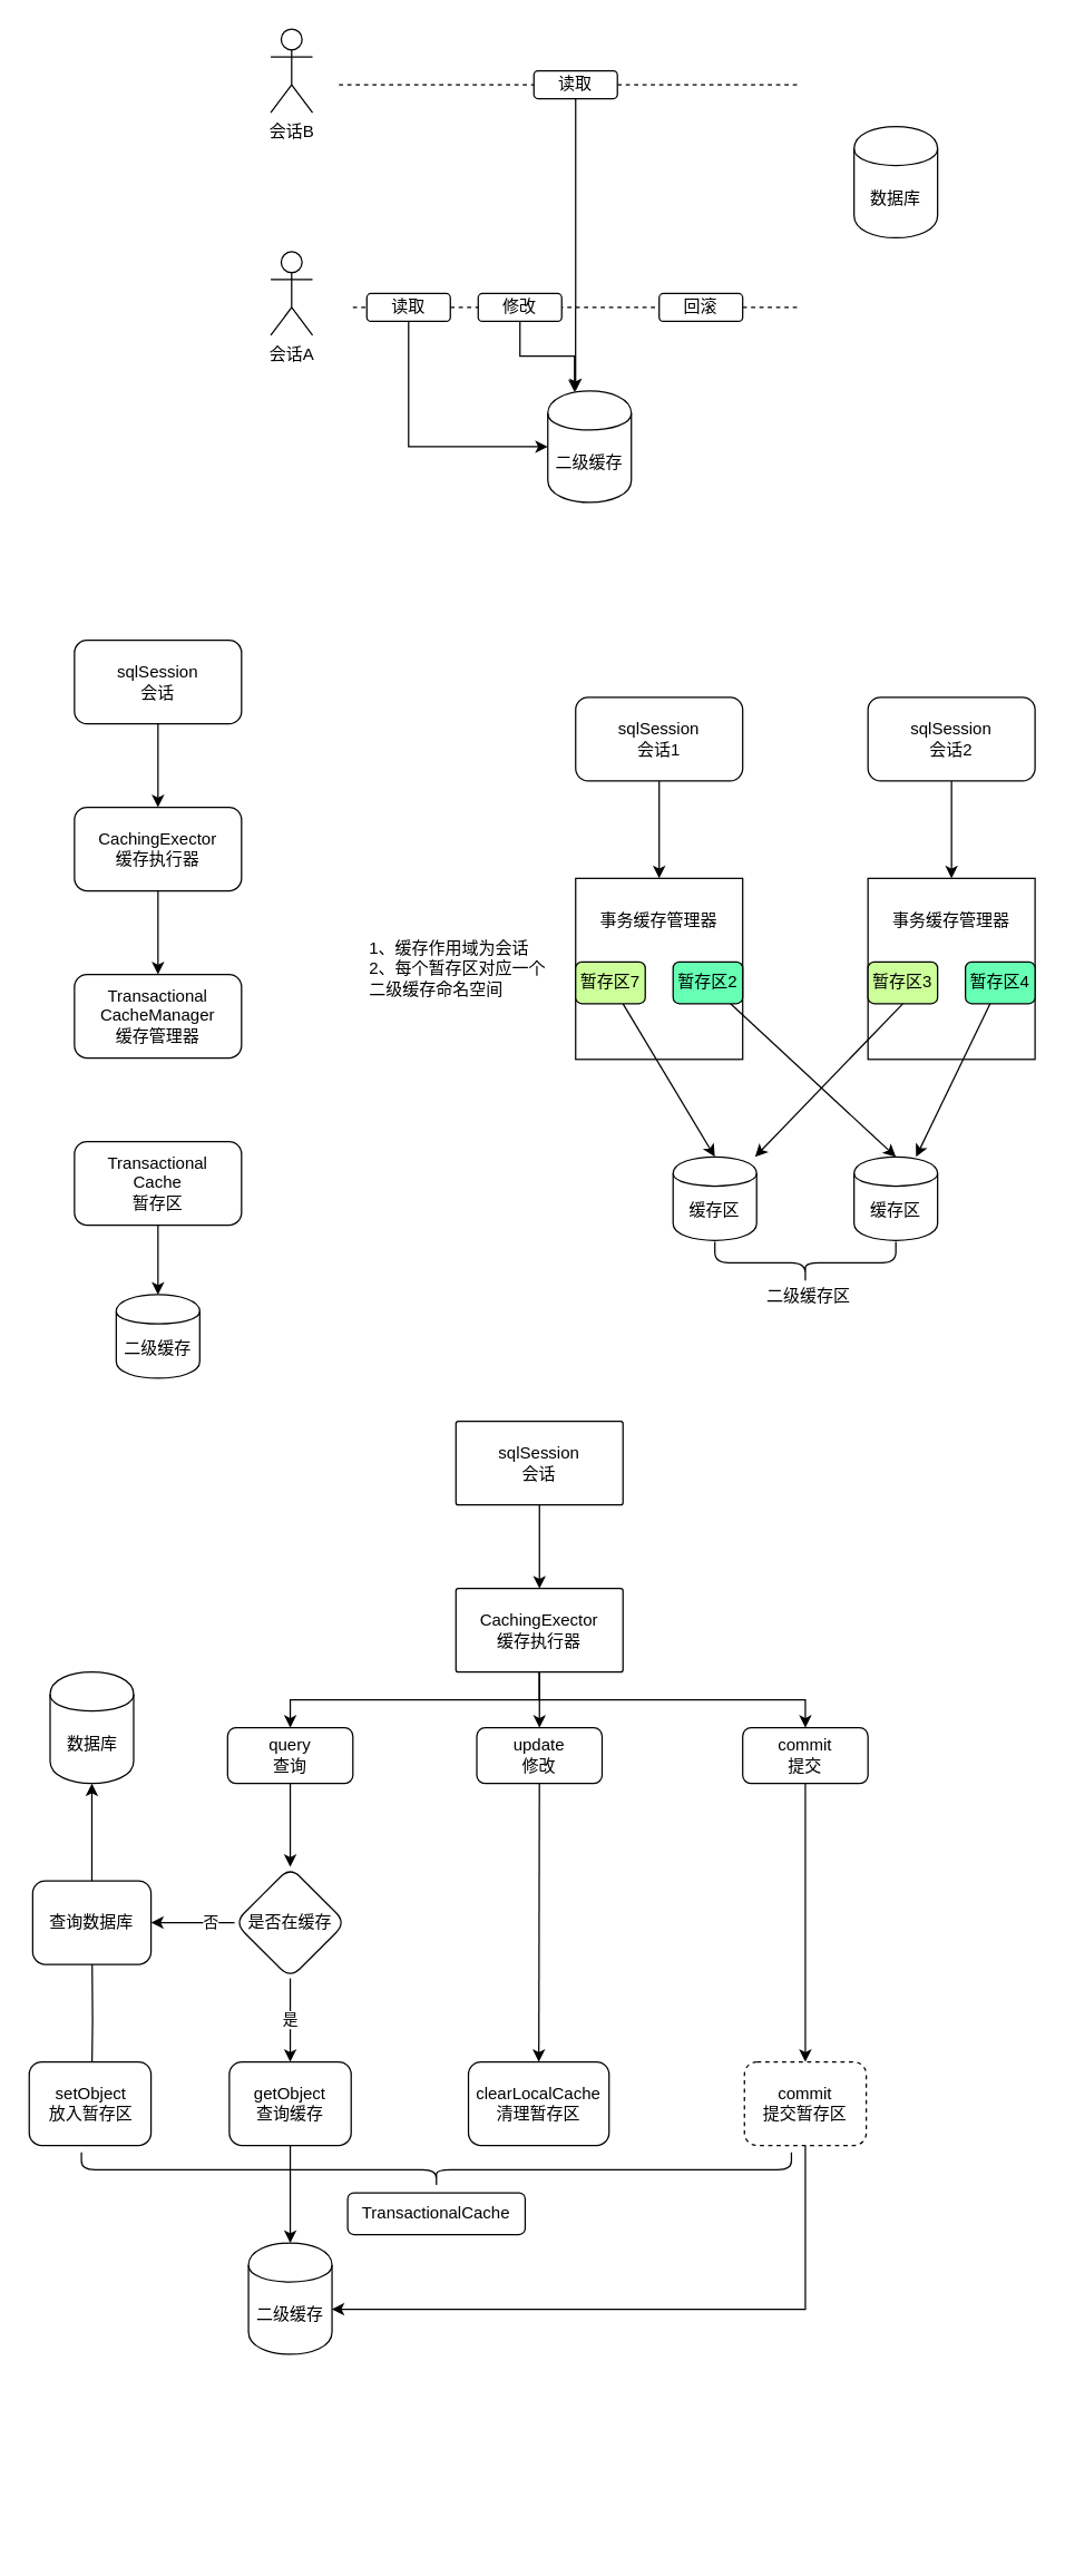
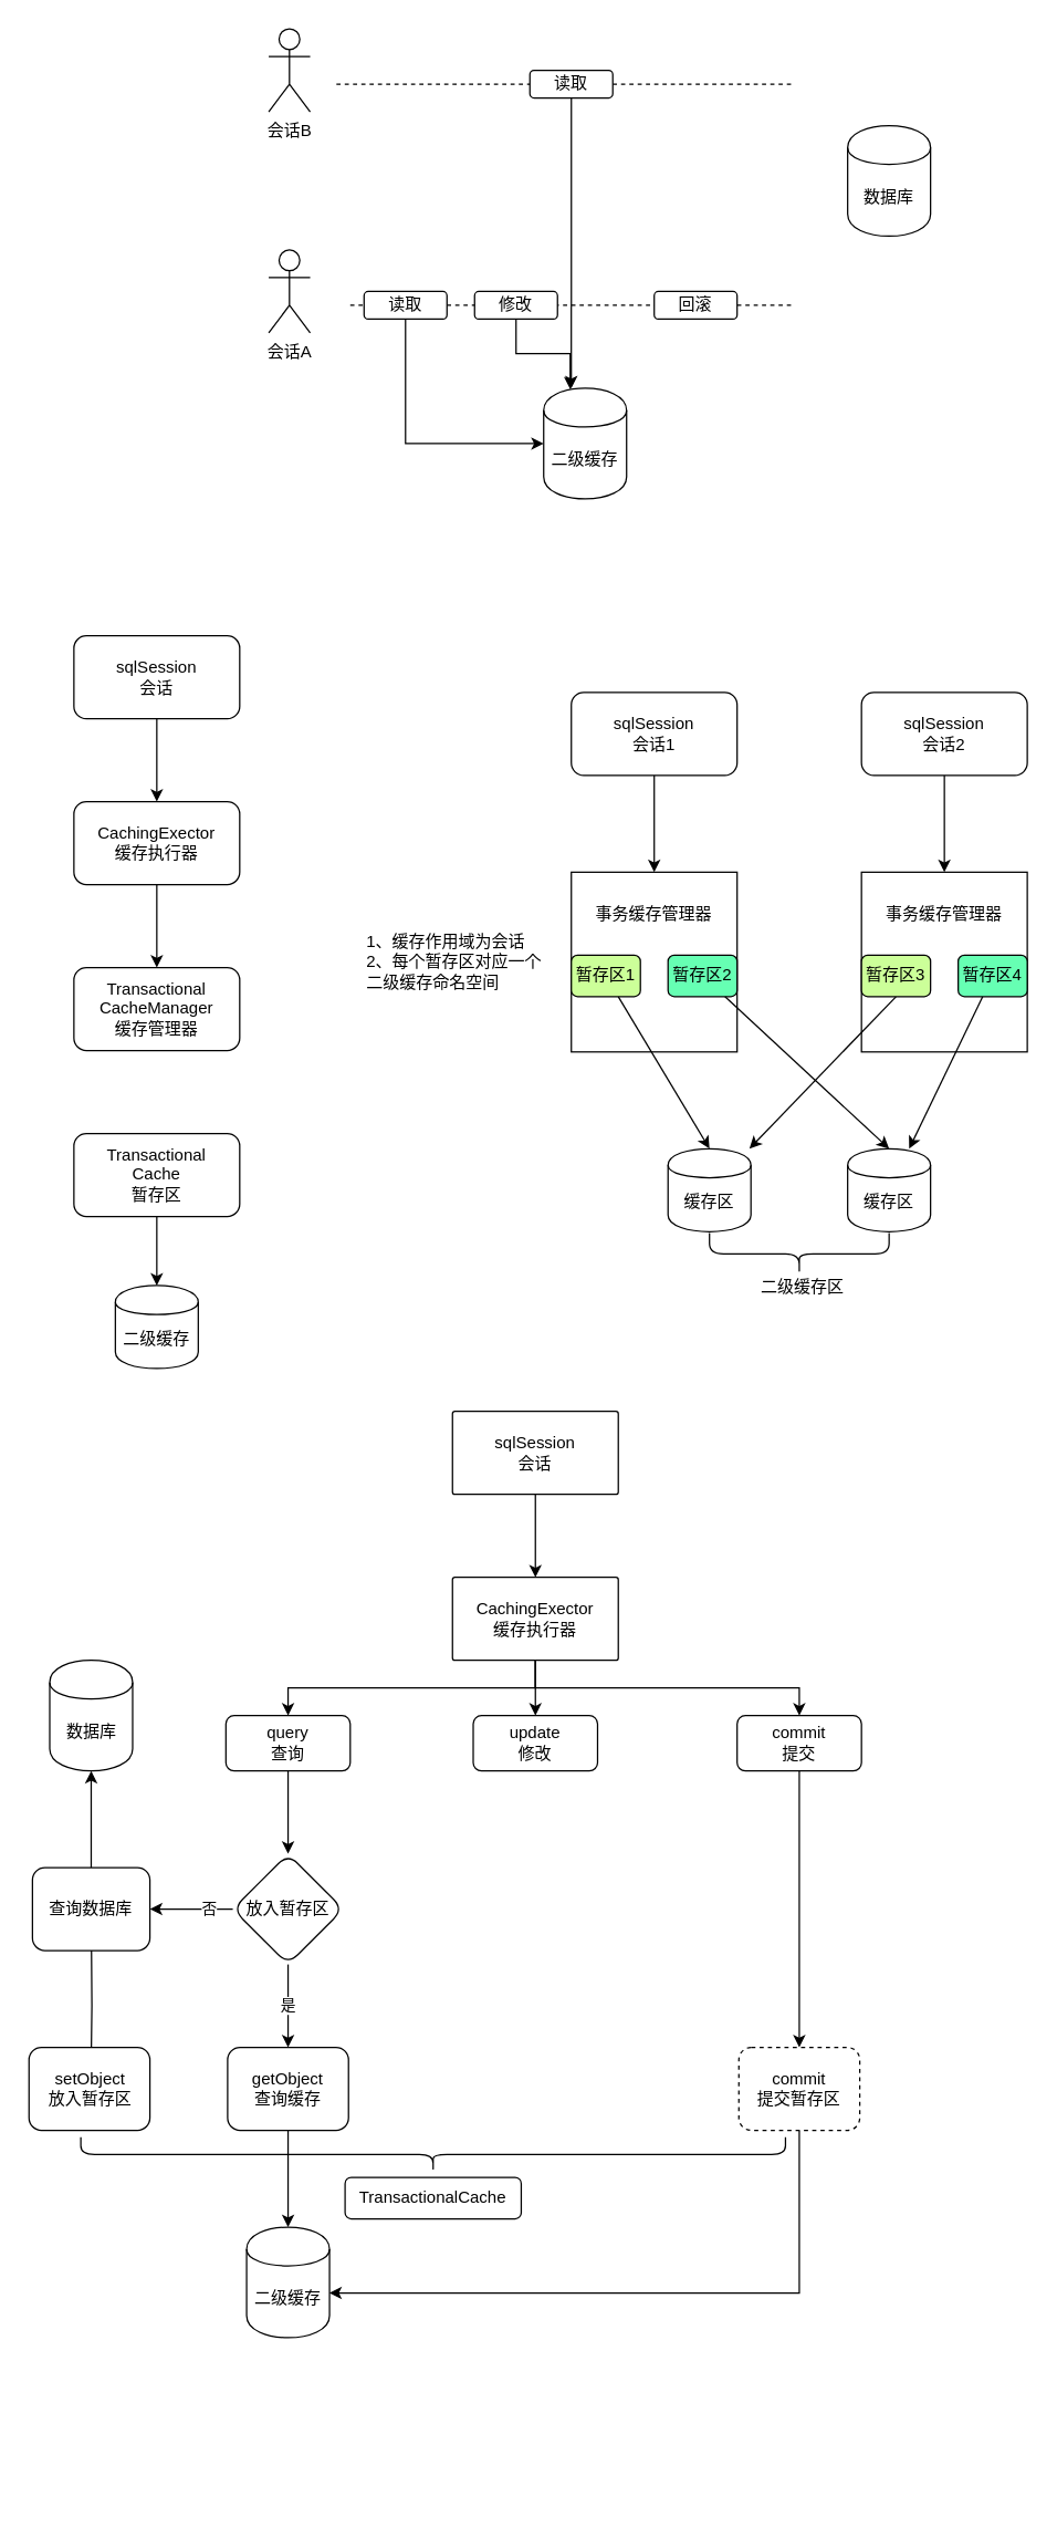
  <mxCell id="0" />
  <mxCell id="1" parent="0" />
  <mxCell id="2" value="会话A" style="shape=umlActor;verticalLabelPosition=bottom;verticalAlign=top;html=1;outlineConnect=0;" vertex="1" parent="1"><mxGeometry x="194" y="180" width="30" height="60" as="geometry" /></mxCell>
  <mxCell id="3" value="会话B" style="shape=umlActor;verticalLabelPosition=bottom;verticalAlign=top;html=1;outlineConnect=0;" vertex="1" parent="1"><mxGeometry x="194" y="20" width="30" height="60" as="geometry" /></mxCell>
  <mxCell id="4" value="" style="endArrow=none;dashed=1;html=1;startArrow=none;" edge="1" parent="1" source="7"><mxGeometry width="50" height="50" relative="1" as="geometry"><mxPoint x="283" y="220" as="sourcePoint" /><mxPoint x="573" y="220" as="targetPoint" /></mxGeometry></mxCell>
  <mxCell id="5" value="" style="endArrow=none;dashed=1;html=1;startArrow=none;" edge="1" parent="1" source="13"><mxGeometry width="50" height="50" relative="1" as="geometry"><mxPoint x="273" y="60" as="sourcePoint" /><mxPoint x="573" y="60" as="targetPoint" /></mxGeometry></mxCell>
  <mxCell id="6" style="edgeStyle=orthogonalEdgeStyle;rounded=0;orthogonalLoop=1;jettySize=auto;html=1;exitX=0.5;exitY=1;exitDx=0;exitDy=0;entryX=0;entryY=0.5;entryDx=0;entryDy=0;" edge="1" parent="1" source="7" target="15"><mxGeometry relative="1" as="geometry" /></mxCell>
  <mxCell id="7" value="读取" style="rounded=1;whiteSpace=wrap;html=1;" vertex="1" parent="1"><mxGeometry x="263" y="210" width="60" height="20" as="geometry" /></mxCell>
  <mxCell id="8" value="" style="endArrow=none;dashed=1;html=1;" edge="1" parent="1" target="7"><mxGeometry width="50" height="50" relative="1" as="geometry"><mxPoint x="253" y="220" as="sourcePoint" /><mxPoint x="543" y="220" as="targetPoint" /></mxGeometry></mxCell>
  <mxCell id="9" style="edgeStyle=orthogonalEdgeStyle;rounded=0;orthogonalLoop=1;jettySize=auto;html=1;exitX=0.5;exitY=1;exitDx=0;exitDy=0;entryX=0.32;entryY=0.01;entryDx=0;entryDy=0;entryPerimeter=0;" edge="1" parent="1" source="10" target="15"><mxGeometry relative="1" as="geometry" /></mxCell>
  <mxCell id="10" value="修改" style="rounded=1;whiteSpace=wrap;html=1;" vertex="1" parent="1"><mxGeometry x="343" y="210" width="60" height="20" as="geometry" /></mxCell>
  <mxCell id="11" value="回滚" style="rounded=1;whiteSpace=wrap;html=1;" vertex="1" parent="1"><mxGeometry x="473" y="210" width="60" height="20" as="geometry" /></mxCell>
  <mxCell id="12" style="edgeStyle=orthogonalEdgeStyle;rounded=0;orthogonalLoop=1;jettySize=auto;html=1;exitX=0.5;exitY=1;exitDx=0;exitDy=0;entryX=0.333;entryY=0;entryDx=0;entryDy=0;entryPerimeter=0;" edge="1" parent="1" source="13" target="15"><mxGeometry relative="1" as="geometry" /></mxCell>
  <mxCell id="13" value="读取" style="rounded=1;whiteSpace=wrap;html=1;" vertex="1" parent="1"><mxGeometry x="383" y="50" width="60" height="20" as="geometry" /></mxCell>
  <mxCell id="14" value="" style="endArrow=none;dashed=1;html=1;" edge="1" parent="1" target="13"><mxGeometry width="50" height="50" relative="1" as="geometry"><mxPoint x="243" y="60" as="sourcePoint" /><mxPoint x="533" y="60" as="targetPoint" /></mxGeometry></mxCell>
  <mxCell id="15" value="二级缓存" style="shape=cylinder;whiteSpace=wrap;html=1;boundedLbl=1;backgroundOutline=1;rounded=1;" vertex="1" parent="1"><mxGeometry x="393" y="280" width="60" height="80" as="geometry" /></mxCell>
  <mxCell id="16" value="数据库" style="shape=cylinder;whiteSpace=wrap;html=1;boundedLbl=1;backgroundOutline=1;rounded=1;" vertex="1" parent="1"><mxGeometry x="613" y="90" width="60" height="80" as="geometry" /></mxCell>
  <mxCell id="17" value="" style="edgeStyle=orthogonalEdgeStyle;rounded=0;orthogonalLoop=1;jettySize=auto;html=1;" edge="1" parent="1" source="18" target="20"><mxGeometry relative="1" as="geometry" /></mxCell>
  <mxCell id="18" value="sqlSession&lt;br&gt;会话" style="rounded=1;whiteSpace=wrap;html=1;" vertex="1" parent="1"><mxGeometry x="53" y="459" width="120" height="60" as="geometry" /></mxCell>
  <mxCell id="19" value="" style="edgeStyle=orthogonalEdgeStyle;rounded=0;orthogonalLoop=1;jettySize=auto;html=1;" edge="1" parent="1" source="20" target="21"><mxGeometry relative="1" as="geometry" /></mxCell>
  <mxCell id="20" value="CachingExector&lt;br&gt;缓存执行器" style="whiteSpace=wrap;html=1;rounded=1;" vertex="1" parent="1"><mxGeometry x="53" y="579" width="120" height="60" as="geometry" /></mxCell>
  <mxCell id="21" value="Transactional&lt;br&gt;CacheManager&lt;br&gt;缓存管理器" style="whiteSpace=wrap;html=1;rounded=1;" vertex="1" parent="1"><mxGeometry x="53" y="699" width="120" height="60" as="geometry" /></mxCell>
  <mxCell id="22" value="" style="edgeStyle=orthogonalEdgeStyle;rounded=0;orthogonalLoop=1;jettySize=auto;html=1;" edge="1" parent="1" source="23" target="24"><mxGeometry relative="1" as="geometry" /></mxCell>
  <mxCell id="23" value="Transactional&lt;br&gt;Cache&lt;br&gt;暂存区" style="whiteSpace=wrap;html=1;rounded=1;" vertex="1" parent="1"><mxGeometry x="53" y="819" width="120" height="60" as="geometry" /></mxCell>
  <mxCell id="24" value="二级缓存" style="shape=cylinder;whiteSpace=wrap;html=1;boundedLbl=1;backgroundOutline=1;rounded=1;" vertex="1" parent="1"><mxGeometry x="83" y="929" width="60" height="60" as="geometry" /></mxCell>
  <mxCell id="25" style="edgeStyle=none;rounded=0;orthogonalLoop=1;jettySize=auto;html=1;entryX=0.5;entryY=0;entryDx=0;entryDy=0;" edge="1" parent="1" source="26" target="29"><mxGeometry relative="1" as="geometry" /></mxCell>
  <mxCell id="26" value="sqlSession&lt;br&gt;会话1" style="rounded=1;whiteSpace=wrap;html=1;" vertex="1" parent="1"><mxGeometry x="413" y="500" width="120" height="60" as="geometry" /></mxCell>
  <mxCell id="27" style="edgeStyle=none;rounded=0;orthogonalLoop=1;jettySize=auto;html=1;entryX=0.5;entryY=0;entryDx=0;entryDy=0;" edge="1" parent="1" source="28" target="34"><mxGeometry relative="1" as="geometry" /></mxCell>
  <mxCell id="28" value="sqlSession&lt;br&gt;会话2" style="rounded=1;whiteSpace=wrap;html=1;" vertex="1" parent="1"><mxGeometry x="623" y="500" width="120" height="60" as="geometry" /></mxCell>
  <mxCell id="29" value="&lt;div&gt;&lt;span&gt;事务缓存管理器&lt;/span&gt;&lt;/div&gt;" style="rounded=0;whiteSpace=wrap;html=1;align=center;horizontal=1;spacingTop=-69;" vertex="1" parent="1"><mxGeometry x="413" y="630" width="120" height="130" as="geometry" /></mxCell>
  <mxCell id="30" style="rounded=0;orthogonalLoop=1;jettySize=auto;html=1;entryX=0.5;entryY=0;entryDx=0;entryDy=0;" edge="1" parent="1" source="31" target="39"><mxGeometry relative="1" as="geometry" /></mxCell>
- <mxCell id="31" value="暂存区7" style="whiteSpace=wrap;html=1;rounded=1;fillColor=#CCFF99;" vertex="1" parent="1"><mxGeometry x="413" y="690" width="50" height="30" as="geometry" /></mxCell>
+ <mxCell id="31" value="暂存区1" style="whiteSpace=wrap;html=1;rounded=1;fillColor=#CCFF99;" vertex="1" parent="1"><mxGeometry x="413" y="690" width="50" height="30" as="geometry" /></mxCell>
  <mxCell id="32" style="rounded=0;orthogonalLoop=1;jettySize=auto;html=1;entryX=0.5;entryY=0;entryDx=0;entryDy=0;" edge="1" parent="1" source="33" target="40"><mxGeometry relative="1" as="geometry" /></mxCell>
  <mxCell id="33" value="暂存区2" style="whiteSpace=wrap;html=1;rounded=1;fillColor=#66FFB3;" vertex="1" parent="1"><mxGeometry x="483" y="690" width="50" height="30" as="geometry" /></mxCell>
  <mxCell id="34" value="&lt;div&gt;&lt;span&gt;事务缓存管理器&lt;/span&gt;&lt;/div&gt;" style="rounded=0;whiteSpace=wrap;html=1;align=center;horizontal=1;spacingTop=-69;" vertex="1" parent="1"><mxGeometry x="623" y="630" width="120" height="130" as="geometry" /></mxCell>
  <mxCell id="35" style="rounded=0;orthogonalLoop=1;jettySize=auto;html=1;exitX=0.5;exitY=1;exitDx=0;exitDy=0;" edge="1" parent="1" source="36" target="39"><mxGeometry relative="1" as="geometry" /></mxCell>
  <mxCell id="36" value="暂存区3" style="whiteSpace=wrap;html=1;rounded=1;fillColor=#CCFF99;" vertex="1" parent="1"><mxGeometry x="623" y="690" width="50" height="30" as="geometry" /></mxCell>
  <mxCell id="37" style="rounded=0;orthogonalLoop=1;jettySize=auto;html=1;" edge="1" parent="1" source="38" target="40"><mxGeometry relative="1" as="geometry" /></mxCell>
  <mxCell id="38" value="暂存区4" style="whiteSpace=wrap;html=1;rounded=1;fillColor=#66FFB3;" vertex="1" parent="1"><mxGeometry x="693" y="690" width="50" height="30" as="geometry" /></mxCell>
  <mxCell id="39" value="缓存区" style="shape=cylinder;whiteSpace=wrap;html=1;boundedLbl=1;backgroundOutline=1;rounded=1;" vertex="1" parent="1"><mxGeometry x="483" y="830" width="60" height="60" as="geometry" /></mxCell>
  <mxCell id="40" value="缓存区" style="shape=cylinder;whiteSpace=wrap;html=1;boundedLbl=1;backgroundOutline=1;rounded=1;" vertex="1" parent="1"><mxGeometry x="613" y="830" width="60" height="60" as="geometry" /></mxCell>
  <mxCell id="41" value="" style="shape=curlyBracket;whiteSpace=wrap;html=1;rounded=1;fillColor=#CCFF99;align=left;rotation=-90;size=0.5;" vertex="1" parent="1"><mxGeometry x="563" y="841" width="30" height="130" as="geometry" /></mxCell>
  <mxCell id="42" value="二级缓存区" style="text;html=1;strokeColor=none;fillColor=none;align=center;verticalAlign=middle;whiteSpace=wrap;rounded=0;" vertex="1" parent="1"><mxGeometry x="548" y="920" width="65" height="20" as="geometry" /></mxCell>
  <mxCell id="43" value="1、缓存作用域为会话&lt;br&gt;2、每个暂存区对应一个二级缓存命名空间" style="text;html=1;strokeColor=none;fillColor=none;align=left;verticalAlign=middle;whiteSpace=wrap;rounded=0;" vertex="1" parent="1"><mxGeometry x="263" y="675" width="140" height="40" as="geometry" /></mxCell>
  <mxCell id="44" style="edgeStyle=none;rounded=0;orthogonalLoop=1;jettySize=auto;html=1;entryX=0.5;entryY=0;entryDx=0;entryDy=0;" edge="1" parent="1" source="45" target="49"><mxGeometry relative="1" as="geometry" /></mxCell>
  <mxCell id="45" value="sqlSession&lt;br&gt;会话" style="rounded=1;whiteSpace=wrap;html=1;arcSize=3;" vertex="1" parent="1"><mxGeometry x="327" y="1020" width="120" height="60" as="geometry" /></mxCell>
  <mxCell id="46" style="edgeStyle=orthogonalEdgeStyle;rounded=0;orthogonalLoop=1;jettySize=auto;html=1;entryX=0.5;entryY=0;entryDx=0;entryDy=0;" edge="1" parent="1" source="49" target="51"><mxGeometry relative="1" as="geometry"><Array as="points"><mxPoint x="387" y="1220" /><mxPoint x="208" y="1220" /></Array></mxGeometry></mxCell>
  <mxCell id="47" style="edgeStyle=orthogonalEdgeStyle;rounded=0;orthogonalLoop=1;jettySize=auto;html=1;entryX=0.5;entryY=0;entryDx=0;entryDy=0;" edge="1" parent="1" source="49" target="53"><mxGeometry relative="1" as="geometry" /></mxCell>
  <mxCell id="48" style="edgeStyle=orthogonalEdgeStyle;rounded=0;orthogonalLoop=1;jettySize=auto;html=1;exitX=0.5;exitY=1;exitDx=0;exitDy=0;" edge="1" parent="1" source="49" target="55"><mxGeometry relative="1" as="geometry" /></mxCell>
  <mxCell id="49" value="CachingExector&lt;br&gt;缓存执行器" style="whiteSpace=wrap;html=1;rounded=1;arcSize=3;" vertex="1" parent="1"><mxGeometry x="327" y="1140" width="120" height="60" as="geometry" /></mxCell>
  <mxCell id="50" value="" style="edgeStyle=none;rounded=0;orthogonalLoop=1;jettySize=auto;html=1;" edge="1" parent="1" source="51" target="59"><mxGeometry relative="1" as="geometry" /></mxCell>
  <mxCell id="51" value="query&lt;br&gt;查询" style="rounded=1;whiteSpace=wrap;html=1;" vertex="1" parent="1"><mxGeometry x="163" y="1240" width="90" height="40" as="geometry" /></mxCell>
- <mxCell id="52" style="edgeStyle=none;rounded=0;orthogonalLoop=1;jettySize=auto;html=1;" edge="1" parent="1" source="53" target="68"><mxGeometry relative="1" as="geometry" /></mxCell>
  <mxCell id="53" value="update&lt;br&gt;修改" style="rounded=1;whiteSpace=wrap;html=1;" vertex="1" parent="1"><mxGeometry x="342" y="1240" width="90" height="40" as="geometry" /></mxCell>
  <mxCell id="54" style="edgeStyle=orthogonalEdgeStyle;rounded=0;orthogonalLoop=1;jettySize=auto;html=1;exitX=0.5;exitY=1;exitDx=0;exitDy=0;entryX=0.5;entryY=0;entryDx=0;entryDy=0;" edge="1" parent="1" source="55" target="70"><mxGeometry relative="1" as="geometry" /></mxCell>
  <mxCell id="55" value="commit&lt;br&gt;提交" style="rounded=1;whiteSpace=wrap;html=1;" vertex="1" parent="1"><mxGeometry x="533" y="1240" width="90" height="40" as="geometry" /></mxCell>
  <mxCell id="56" value="" style="edgeStyle=none;rounded=0;orthogonalLoop=1;jettySize=auto;html=1;" edge="1" parent="1" source="59" target="62"><mxGeometry relative="1" as="geometry" /></mxCell>
  <mxCell id="57" value="否" style="edgeLabel;html=1;align=center;verticalAlign=middle;resizable=0;points=[];" vertex="1" connectable="0" parent="56"><mxGeometry x="-0.393" y="-1" relative="1" as="geometry"><mxPoint as="offset" /></mxGeometry></mxCell>
  <mxCell id="58" value="是" style="edgeStyle=none;rounded=0;orthogonalLoop=1;jettySize=auto;html=1;entryX=0.5;entryY=0;entryDx=0;entryDy=0;" edge="1" parent="1" source="59" target="66"><mxGeometry relative="1" as="geometry" /></mxCell>
- <mxCell id="59" value="是否在缓存" style="rhombus;whiteSpace=wrap;html=1;rounded=1;" vertex="1" parent="1"><mxGeometry x="168" y="1340" width="80" height="80" as="geometry" /></mxCell>
+ <mxCell id="59" value="放入暂存区" style="rhombus;whiteSpace=wrap;html=1;rounded=1;" vertex="1" parent="1"><mxGeometry x="168" y="1340" width="80" height="80" as="geometry" /></mxCell>
  <mxCell id="60" value="" style="edgeStyle=none;rounded=0;orthogonalLoop=1;jettySize=auto;html=1;" edge="1" parent="1" source="62"><mxGeometry relative="1" as="geometry"><mxPoint x="65.5" y="1490" as="targetPoint" /><Array as="points"><mxPoint x="66" y="1450" /></Array></mxGeometry></mxCell>
  <mxCell id="61" value="" style="edgeStyle=none;rounded=0;orthogonalLoop=1;jettySize=auto;html=1;" edge="1" parent="1" source="62" target="64"><mxGeometry relative="1" as="geometry" /></mxCell>
  <mxCell id="62" value="查询数据库" style="rounded=1;whiteSpace=wrap;html=1;" vertex="1" parent="1"><mxGeometry x="23" y="1350" width="85" height="60" as="geometry" /></mxCell>
  <mxCell id="63" value="setObject&lt;br&gt;放入暂存区" style="whiteSpace=wrap;html=1;rounded=1;" vertex="1" parent="1"><mxGeometry x="20.5" y="1480" width="87.5" height="60" as="geometry" /></mxCell>
  <mxCell id="64" value="数据库" style="shape=cylinder;whiteSpace=wrap;html=1;boundedLbl=1;backgroundOutline=1;rounded=1;" vertex="1" parent="1"><mxGeometry x="35.5" y="1200" width="60" height="80" as="geometry" /></mxCell>
  <mxCell id="65" value="" style="edgeStyle=none;rounded=0;orthogonalLoop=1;jettySize=auto;html=1;" edge="1" parent="1" source="66" target="67"><mxGeometry relative="1" as="geometry" /></mxCell>
  <mxCell id="66" value="getObject&lt;br&gt;查询缓存" style="whiteSpace=wrap;html=1;rounded=1;" vertex="1" parent="1"><mxGeometry x="164.25" y="1480" width="87.5" height="60" as="geometry" /></mxCell>
  <mxCell id="67" value="二级缓存" style="shape=cylinder;whiteSpace=wrap;html=1;boundedLbl=1;backgroundOutline=1;rounded=1;" vertex="1" parent="1"><mxGeometry x="178" y="1610" width="60" height="80" as="geometry" /></mxCell>
- <mxCell id="68" value="clearLocalCache&lt;br&gt;清理暂存区" style="whiteSpace=wrap;html=1;rounded=1;" vertex="1" parent="1"><mxGeometry x="336" y="1480" width="101" height="60" as="geometry" /></mxCell>
  <mxCell id="69" style="edgeStyle=orthogonalEdgeStyle;rounded=0;orthogonalLoop=1;jettySize=auto;html=1;exitX=0.5;exitY=1;exitDx=0;exitDy=0;entryX=0.997;entryY=0.595;entryDx=0;entryDy=0;entryPerimeter=0;" edge="1" parent="1" source="70" target="67"><mxGeometry relative="1" as="geometry" /></mxCell>
  <mxCell id="70" value="commit&lt;br&gt;提交暂存区" style="whiteSpace=wrap;html=1;rounded=1;dashed=1;" vertex="1" parent="1"><mxGeometry x="534.25" y="1480" width="87.5" height="60" as="geometry" /></mxCell>
  <mxCell id="71" value="TransactionalCache" style="whiteSpace=wrap;html=1;rounded=1;" vertex="1" parent="1"><mxGeometry x="249.25" y="1574" width="127.5" height="30" as="geometry" /></mxCell>
  <mxCell id="72" value="" style="shape=curlyBracket;whiteSpace=wrap;html=1;rounded=1;fillColor=#CCFF99;align=left;rotation=-90;size=0.5;" vertex="1" parent="1"><mxGeometry x="300.5" y="1302.5" width="25" height="510" as="geometry" /></mxCell>
